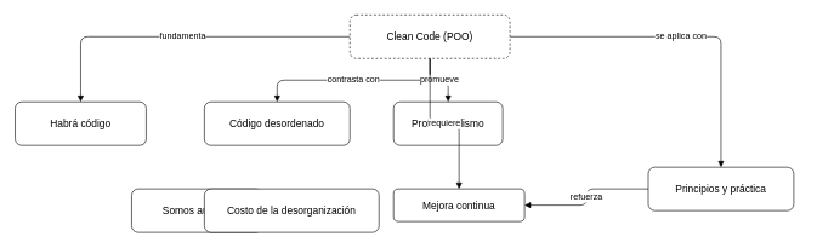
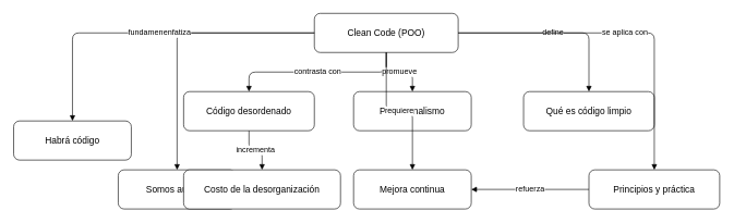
  <mxCell id="0" />
  <mxCell id="1" parent="0" />
- <mxCell id="2" value="Clean Code (POO)" style="rounded=1;whiteSpace=wrap;html=1;fontSize=14;dashed=1;" vertex="1" parent="1"><mxGeometry x="480" y="20" width="220" height="60" as="geometry" /></mxCell>
- <mxCell id="3" value="Habrá código" style="rounded=1;whiteSpace=wrap;html=1;fontSize=14;" vertex="1" parent="1"><mxGeometry x="20" y="140" width="180" height="60" as="geometry" /></mxCell>
+ <mxCell id="2" value="Clean Code (POO)" style="rounded=1;whiteSpace=wrap;html=1;fontSize=14;" vertex="1" parent="1"><mxGeometry x="480" y="20" width="220" height="60" as="geometry" /></mxCell>
+ <mxCell id="3" value="Habrá código" style="rounded=1;whiteSpace=wrap;html=1;fontSize=14;" vertex="1" parent="1"><mxGeometry x="20" y="185" width="180" height="60" as="geometry" /></mxCell>
  <mxCell id="4" value="Código desordenado" style="rounded=1;whiteSpace=wrap;html=1;fontSize=14;" vertex="1" parent="1"><mxGeometry x="280" y="140" width="200" height="60" as="geometry" /></mxCell>
- <mxCell id="5" value="Profesionalismo" style="rounded=1;whiteSpace=wrap;html=1;fontSize=14;" vertex="1" parent="1"><mxGeometry x="540" y="140" width="150" height="60" as="geometry" /></mxCell>
+ <mxCell id="5" value="Profesionalismo" style="rounded=1;whiteSpace=wrap;html=1;fontSize=14;" vertex="1" parent="1"><mxGeometry x="540" y="140" width="180" height="60" as="geometry" /></mxCell>
+ <mxCell id="6" value="Qué es código limpio" style="rounded=1;whiteSpace=wrap;html=1;fontSize=14;" vertex="1" parent="1"><mxGeometry x="800" y="140" width="200" height="60" as="geometry" /></mxCell>
  <mxCell id="7" value="Somos autores" style="rounded=1;whiteSpace=wrap;html=1;fontSize=14;" vertex="1" parent="1"><mxGeometry x="180" y="260" width="180" height="60" as="geometry" /></mxCell>
- <mxCell id="8" value="Mejora continua" style="rounded=1;whiteSpace=wrap;html=1;fontSize=14;" vertex="1" parent="1"><mxGeometry x="540" y="260" width="180" height="45" as="geometry" /></mxCell>
- <mxCell id="9" value="Principios y práctica" style="rounded=1;whiteSpace=wrap;html=1;fontSize=14;" vertex="1" parent="1"><mxGeometry x="890" y="230" width="200" height="60" as="geometry" /></mxCell>
+ <mxCell id="8" value="Mejora continua" style="rounded=1;whiteSpace=wrap;html=1;fontSize=14;" vertex="1" parent="1"><mxGeometry x="540" y="260" width="180" height="60" as="geometry" /></mxCell>
+ <mxCell id="9" value="Principios y práctica" style="rounded=1;whiteSpace=wrap;html=1;fontSize=14;" vertex="1" parent="1"><mxGeometry x="900" y="260" width="200" height="60" as="geometry" /></mxCell>
  <mxCell id="10" value="Costo de la desorganización" style="rounded=1;whiteSpace=wrap;html=1;fontSize=14;" vertex="1" parent="1"><mxGeometry x="280" y="260" width="240" height="60" as="geometry" /></mxCell>
  <mxCell id="11" value="fundamenta" style="edgeStyle=orthogonalEdgeStyle;rounded=1;endArrow=block;endFill=1;html=1;fontSize=12;" edge="1" parent="1" source="2" target="3"><mxGeometry relative="1" as="geometry"><mxPoint x="0" y="0" as="offset" /></mxGeometry></mxCell>
  <mxCell id="12" value="contrasta con" style="edgeStyle=orthogonalEdgeStyle;rounded=1;endArrow=block;endFill=1;html=1;fontSize=12;" edge="1" parent="1" source="2" target="4"><mxGeometry relative="1" as="geometry"><mxPoint x="0" y="0" as="offset" /></mxGeometry></mxCell>
+ <mxCell id="13" value="incrementa" style="edgeStyle=orthogonalEdgeStyle;rounded=1;endArrow=block;endFill=1;html=1;fontSize=12;" edge="1" parent="1" source="4" target="10"><mxGeometry relative="1" as="geometry"><mxPoint x="0" y="0" as="offset" /></mxGeometry></mxCell>
  <mxCell id="14" value="promueve" style="edgeStyle=orthogonalEdgeStyle;rounded=1;endArrow=block;endFill=1;html=1;fontSize=12;" edge="1" parent="1" source="2" target="5"><mxGeometry relative="1" as="geometry"><mxPoint x="0" y="0" as="offset" /></mxGeometry></mxCell>
+ <mxCell id="15" value="define" style="edgeStyle=orthogonalEdgeStyle;rounded=1;endArrow=block;endFill=1;html=1;fontSize=12;" edge="1" parent="1" source="2" target="6"><mxGeometry relative="1" as="geometry"><mxPoint x="0" y="0" as="offset" /></mxGeometry></mxCell>
+ <mxCell id="16" value="enfatiza" style="edgeStyle=orthogonalEdgeStyle;rounded=1;endArrow=block;endFill=1;html=1;fontSize=12;" edge="1" parent="1" source="2" target="7"><mxGeometry relative="1" as="geometry"><mxPoint x="0" y="0" as="offset" /></mxGeometry></mxCell>
  <mxCell id="17" value="requiere" style="edgeStyle=orthogonalEdgeStyle;rounded=1;endArrow=block;endFill=1;html=1;fontSize=12;" edge="1" parent="1" source="2" target="8"><mxGeometry relative="1" as="geometry"><mxPoint x="0" y="0" as="offset" /></mxGeometry></mxCell>
  <mxCell id="18" value="se aplica con" style="edgeStyle=orthogonalEdgeStyle;rounded=1;endArrow=block;endFill=1;html=1;fontSize=12;" edge="1" parent="1" source="2" target="9"><mxGeometry relative="1" as="geometry"><mxPoint x="0" y="0" as="offset" /></mxGeometry></mxCell>
  <mxCell id="19" value="refuerza" style="edgeStyle=orthogonalEdgeStyle;rounded=1;endArrow=block;endFill=1;html=1;fontSize=12;" edge="1" parent="1" source="9" target="8"><mxGeometry relative="1" as="geometry"><mxPoint x="0" y="0" as="offset" /></mxGeometry></mxCell>
